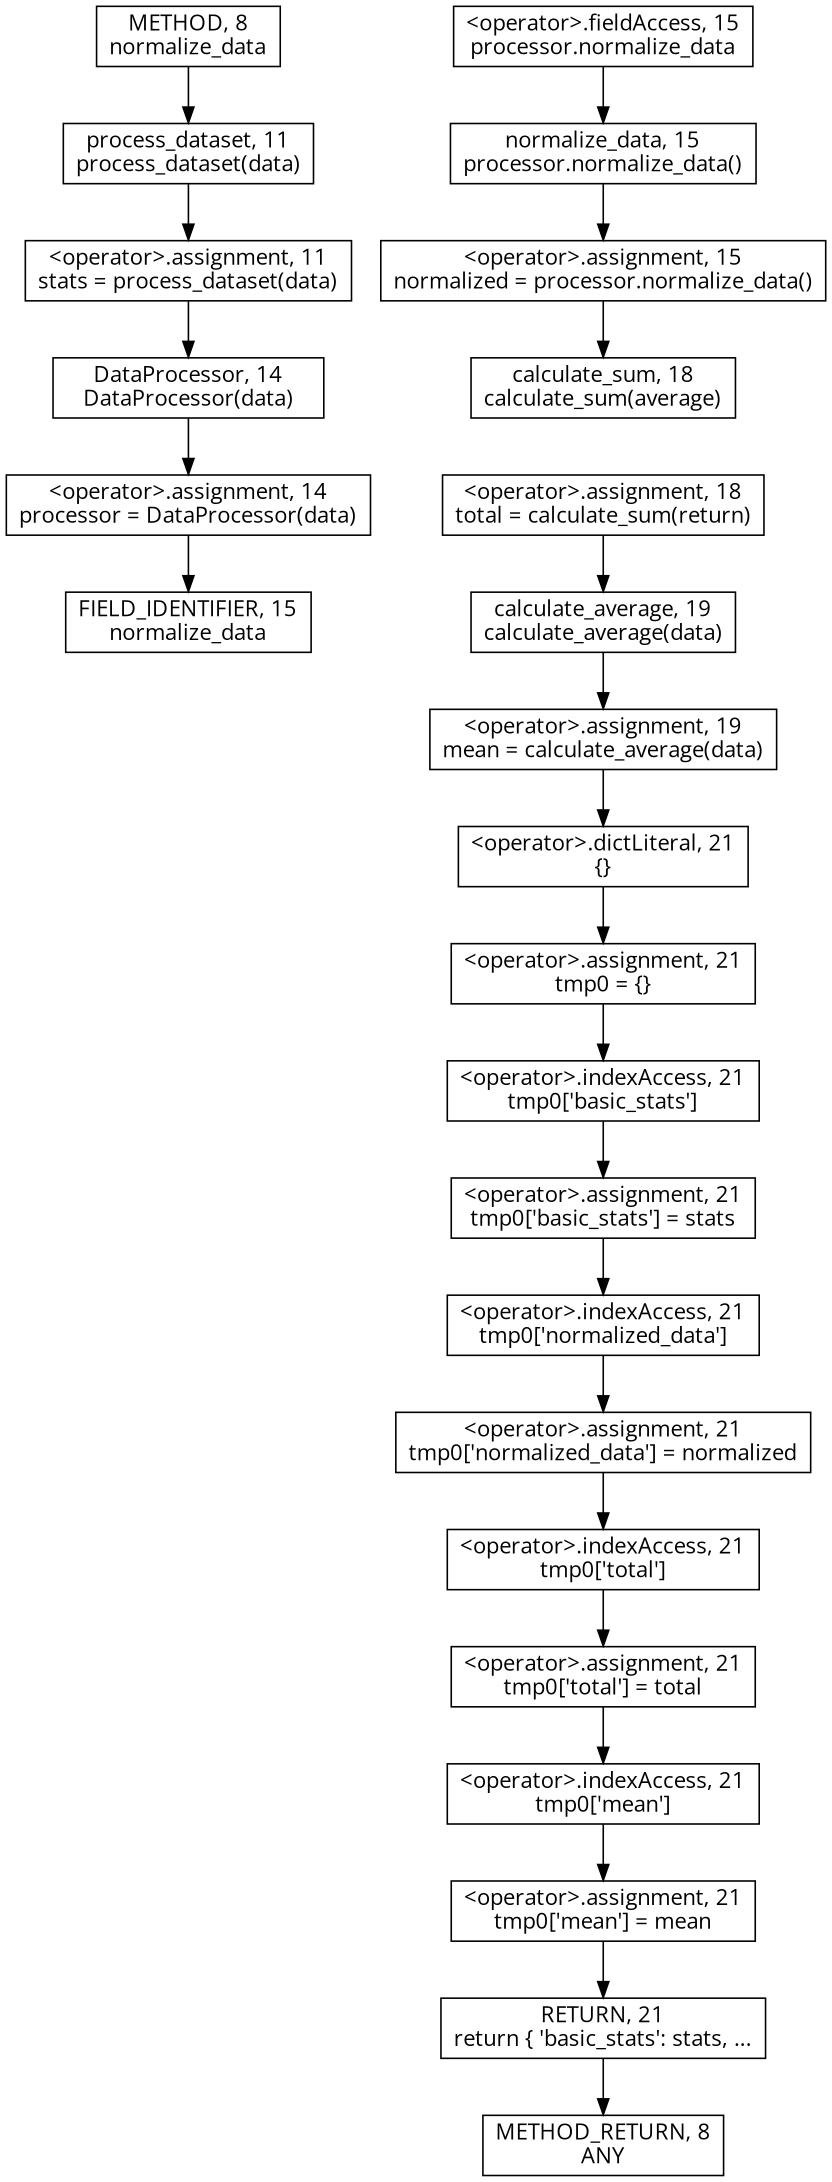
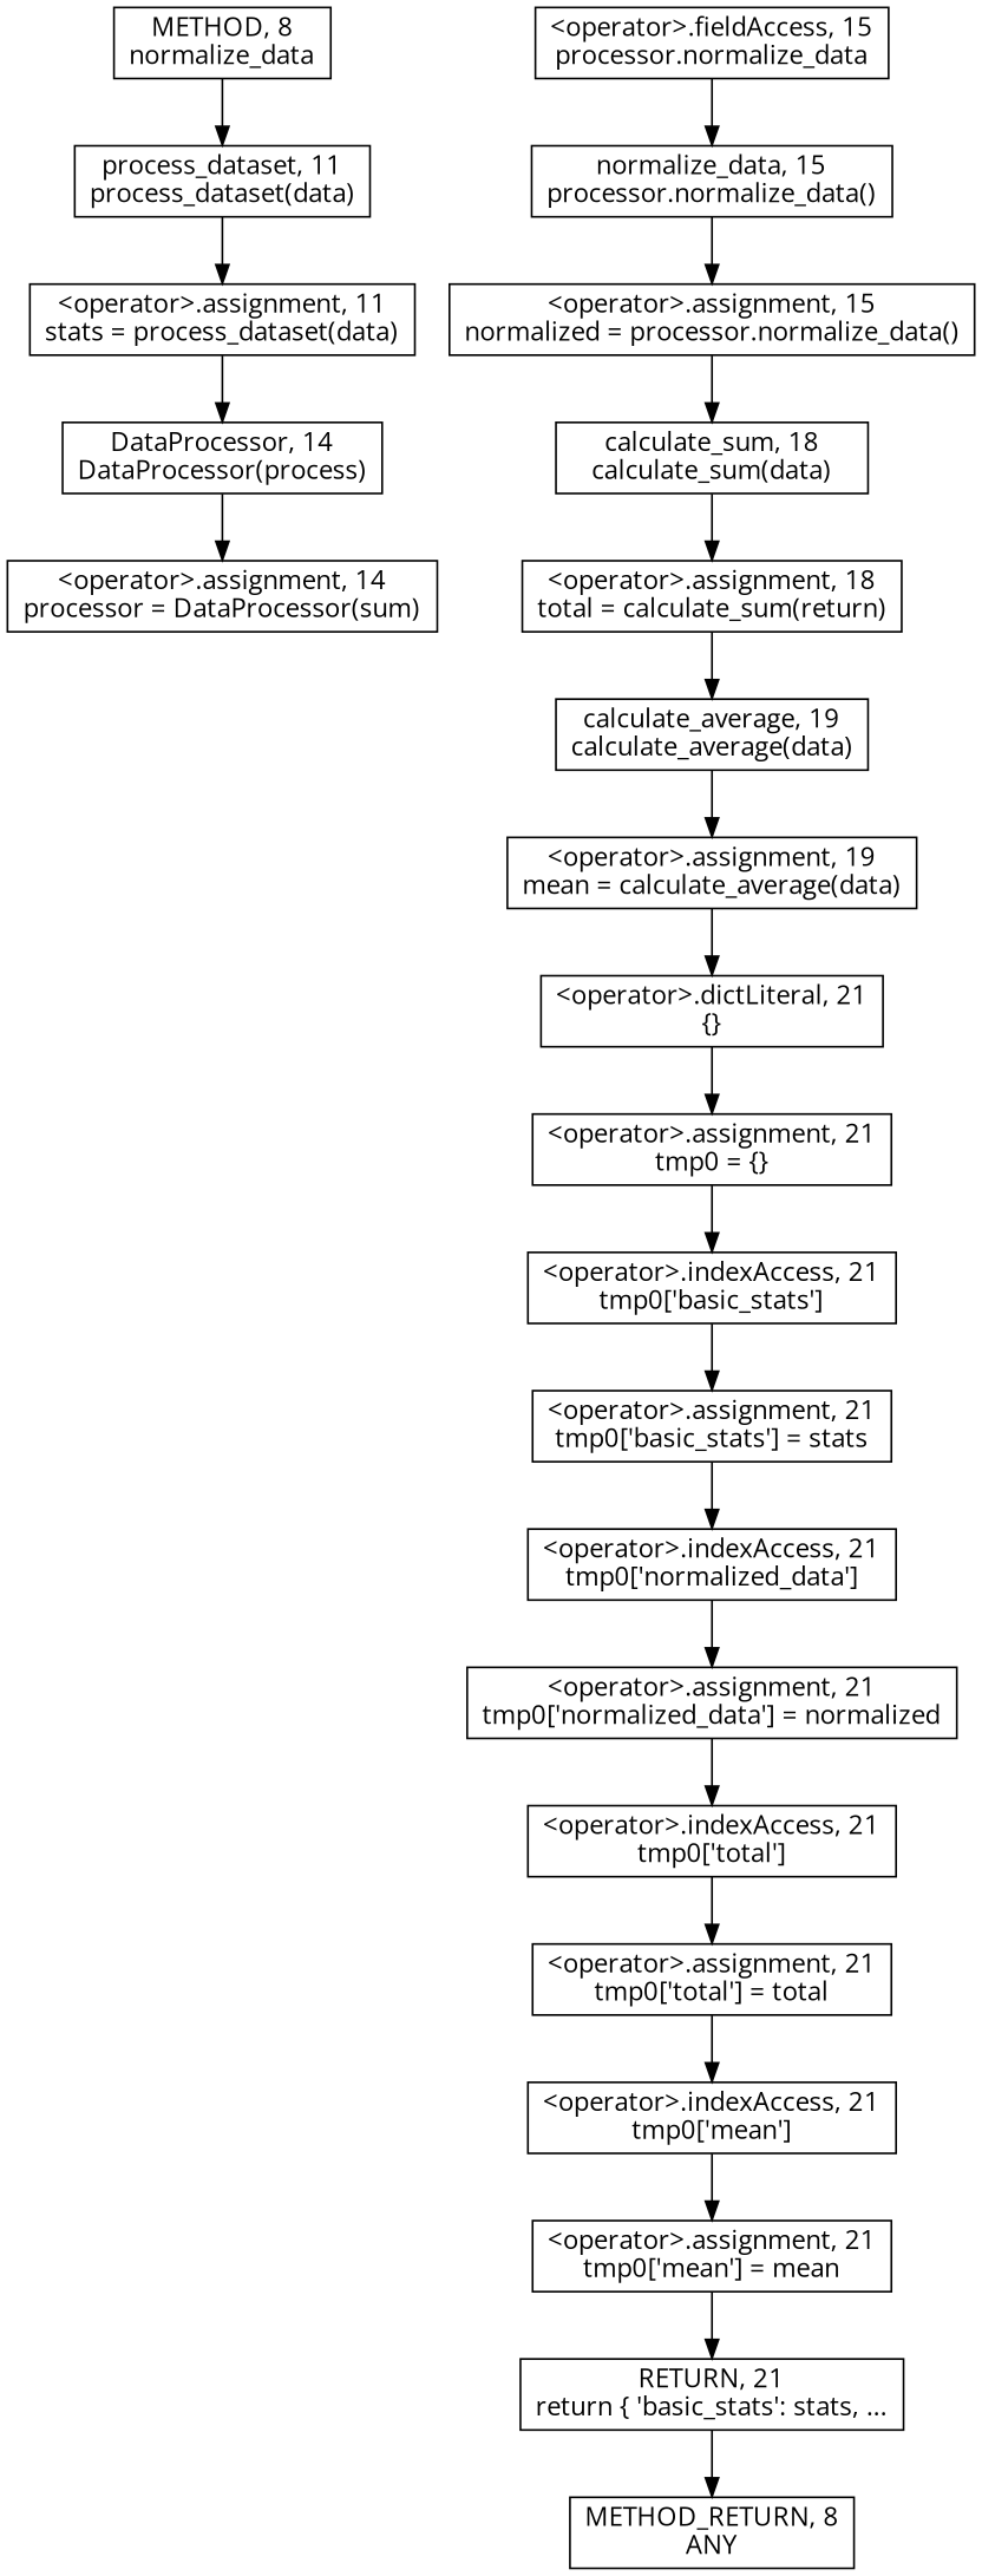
  digraph {
    fontname="Open Sans"
    node [fontname="Open Sans" shape=rect]
    edge [fontname="Open Sans"]
    n1 [label=<&lt;operator&gt;.assignment, 11<BR/>stats = process_dataset(data)>]
-   n2 [label=<DataProcessor, 14<BR/>DataProcessor(data)>]
-   n3 [label=<&lt;operator&gt;.assignment, 14<BR/>processor = DataProcessor(data)>]
-   n4 [label=<FIELD_IDENTIFIER, 15<BR/>normalize_data>]
+   n2 [label=<DataProcessor, 14<BR/>DataProcessor(process)>]
+   n3 [label=<&lt;operator&gt;.assignment, 14<BR/>processor = DataProcessor(sum)>]
    n5 [label=<&lt;operator&gt;.assignment, 15<BR/>normalized = processor.normalize_data()>]
-   n6 [label=<calculate_sum, 18<BR/>calculate_sum(average)>]
+   n6 [label=<calculate_sum, 18<BR/>calculate_sum(data)>]
    n7 [label=<&lt;operator&gt;.assignment, 18<BR/>total = calculate_sum(return)>]
    n8 [label=<calculate_average, 19<BR/>calculate_average(data)>]
    n9 [label=<&lt;operator&gt;.assignment, 19<BR/>mean = calculate_average(data)>]
    n10 [label=<&lt;operator&gt;.dictLiteral, 21<BR/>{}>]
    n11 [label=<&lt;operator&gt;.assignment, 21<BR/>tmp0 = {}>]
    n12 [label=<RETURN, 21<BR/>return { 'basic_stats': stats, ...>]
    n13 [label=<METHOD_RETURN, 8<BR/>ANY>]
    n14 [label=<process_dataset, 11<BR/>process_dataset(data)>]
    n15 [label=<normalize_data, 15<BR/>processor.normalize_data()>]
    n16 [label=<&lt;operator&gt;.fieldAccess, 15<BR/>processor.normalize_data>]
    n17 [label=<&lt;operator&gt;.indexAccess, 21<BR/>tmp0['basic_stats']>]
    n18 [label=<&lt;operator&gt;.assignment, 21<BR/>tmp0['basic_stats'] = stats>]
    n19 [label=<&lt;operator&gt;.indexAccess, 21<BR/>tmp0['normalized_data']>]
    n20 [label=<&lt;operator&gt;.assignment, 21<BR/>tmp0['normalized_data'] = normalized>]
    n21 [label=<&lt;operator&gt;.indexAccess, 21<BR/>tmp0['total']>]
    n22 [label=<&lt;operator&gt;.assignment, 21<BR/>tmp0['total'] = total>]
    n23 [label=<&lt;operator&gt;.indexAccess, 21<BR/>tmp0['mean']>]
    n24 [label=<&lt;operator&gt;.assignment, 21<BR/>tmp0['mean'] = mean>]
    n25 [label=<METHOD, 8<BR/>normalize_data>]
    n1 -> n2
    n2 -> n3
-   n3 -> n4
    n5 -> n6
+   n6 -> n7
    n7 -> n8
    n8 -> n9
    n9 -> n10
    n10 -> n11
    n11 -> n17
    n12 -> n13
    n14 -> n1
    n15 -> n5
    n16 -> n15
    n17 -> n18
    n18 -> n19
    n19 -> n20
    n20 -> n21
    n21 -> n22
    n22 -> n23
    n23 -> n24
    n24 -> n12
    n25 -> n14
  }
